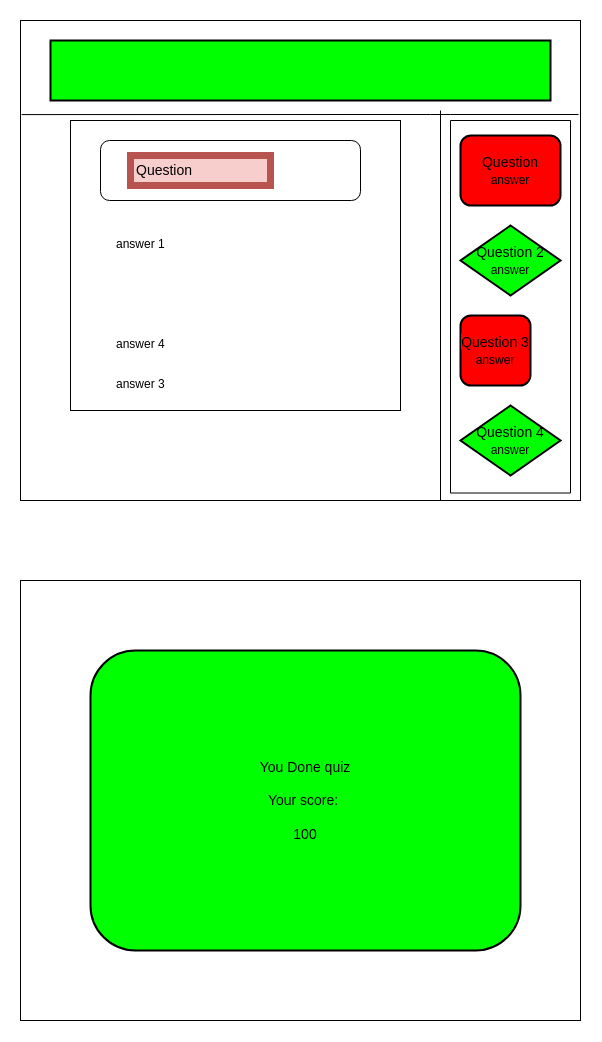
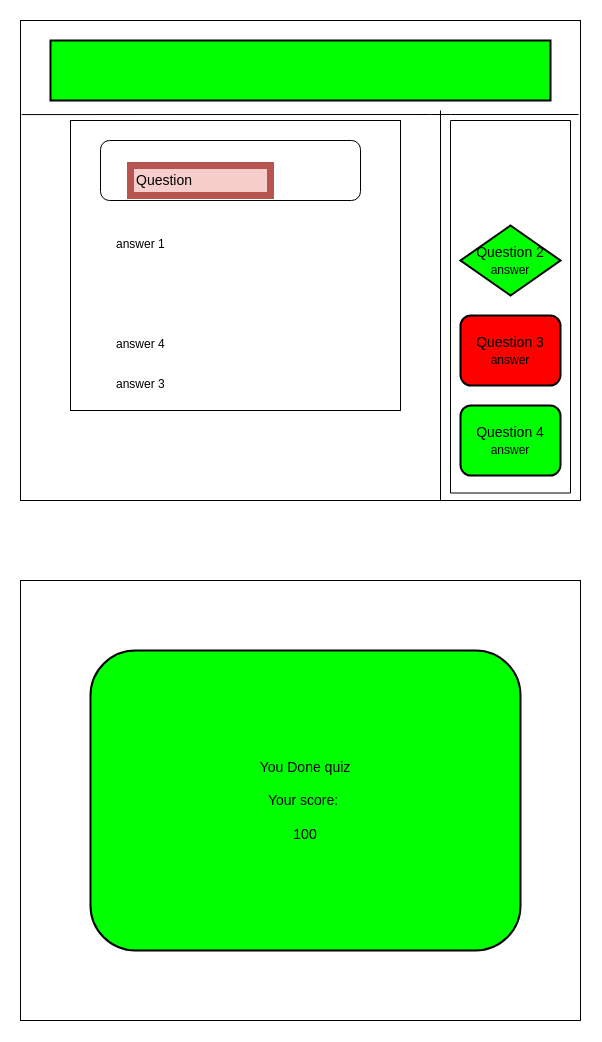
  <mxCell id="0" />
  <mxCell id="1" parent="0" />
  <mxCell id="2" value="" style="rounded=0;whiteSpace=wrap;html=1;" vertex="1" parent="1"><mxGeometry x="20" y="20" width="560" height="480" as="geometry" /></mxCell>
  <mxCell id="3" value="" style="rounded=0;whiteSpace=wrap;html=1;" vertex="1" parent="1"><mxGeometry x="70" y="120" width="330" height="290" as="geometry" /></mxCell>
  <mxCell id="4" value="" style="rounded=1;whiteSpace=wrap;html=1;" vertex="1" parent="1"><mxGeometry x="100" y="140" width="260" height="60" as="geometry" /></mxCell>
  <mxCell id="5" value="answer 1" style="text;strokeColor=none;fillColor=none;spacingLeft=4;spacingRight=4;overflow=hidden;rotatable=0;points=[[0,0.5],[1,0.5]];portConstraint=eastwest;fontSize=12;" vertex="1" parent="1"><mxGeometry x="110" y="230" width="140" height="30" as="geometry" /></mxCell>
  <mxCell id="6" value="answer 3" style="text;strokeColor=none;fillColor=none;spacingLeft=4;spacingRight=4;overflow=hidden;rotatable=0;points=[[0,0.5],[1,0.5]];portConstraint=eastwest;fontSize=12;" vertex="1" parent="1"><mxGeometry x="110" y="370" width="140" height="30" as="geometry" /></mxCell>
  <mxCell id="7" value="answer 4&#10;" style="text;strokeColor=none;fillColor=none;spacingLeft=4;spacingRight=4;overflow=hidden;rotatable=0;points=[[0,0.5],[1,0.5]];portConstraint=eastwest;fontSize=12;" vertex="1" parent="1"><mxGeometry x="110" y="330" width="140" height="30" as="geometry" /></mxCell>
- <mxCell id="8" value="Question&#10;" style="text;strokeColor=#b85450;fillColor=#f8cecc;spacingLeft=4;spacingRight=4;overflow=hidden;rotatable=0;points=[[0,0.5],[1,0.5]];portConstraint=eastwest;fontSize=14;strokeWidth=7;" vertex="1" parent="1"><mxGeometry x="130" y="155" width="140" height="30" as="geometry" /></mxCell>
+ <mxCell id="8" value="Question&#10;" style="text;strokeColor=#b85450;fillColor=#f8cecc;spacingLeft=4;spacingRight=4;overflow=hidden;rotatable=0;points=[[0,0.5],[1,0.5]];portConstraint=eastwest;fontSize=14;strokeWidth=7;" vertex="1" parent="1"><mxGeometry x="130" y="165" width="140" height="30" as="geometry" /></mxCell>
  <mxCell id="9" value="" style="verticalLabelPosition=bottom;verticalAlign=top;html=1;shape=mxgraph.basic.rect;fillColor2=none;strokeWidth=1;size=20;indent=5;fontSize=14;" vertex="1" parent="1"><mxGeometry x="450" y="120" width="120" height="372.5" as="geometry" /></mxCell>
- <mxCell id="10" value="Question&lt;div style=&quot;padding: 0px ; margin: 0px&quot;&gt;&lt;span style=&quot;font-size: 12px ; text-align: left&quot;&gt;answer&lt;/span&gt;&lt;br style=&quot;padding: 0px ; margin: 0px ; text-align: left&quot;&gt;&lt;/div&gt;" style="rounded=1;whiteSpace=wrap;html=1;fontSize=14;strokeWidth=2;fillColor=#FF0000;" vertex="1" parent="1"><mxGeometry x="460" y="135" width="100" height="70" as="geometry" /></mxCell>
  <mxCell id="11" value="Question 2&lt;div style=&quot;padding: 0px ; margin: 0px&quot;&gt;&lt;span style=&quot;font-size: 12px ; text-align: left&quot;&gt;answer&lt;/span&gt;&lt;br style=&quot;padding: 0px ; margin: 0px ; text-align: left&quot;&gt;&lt;/div&gt;" style="rhombus;whiteSpace=wrap;html=1;fontSize=14;strokeWidth=2;fillColor=#00FF00;" vertex="1" parent="1"><mxGeometry x="460" y="225" width="100" height="70" as="geometry" /></mxCell>
- <mxCell id="12" value="&lt;span style=&quot;background-color: rgb(255 , 0 , 0)&quot;&gt;Question 3&lt;/span&gt;&lt;div style=&quot;padding: 0px ; margin: 0px&quot;&gt;&lt;span style=&quot;font-size: 12px ; text-align: left ; background-color: rgb(255 , 0 , 0)&quot;&gt;answer&lt;/span&gt;&lt;br style=&quot;padding: 0px ; margin: 0px ; text-align: left&quot;&gt;&lt;/div&gt;" style="rounded=1;whiteSpace=wrap;html=1;fontSize=14;strokeWidth=2;fillColor=#FF0000;" vertex="1" parent="1"><mxGeometry x="460" y="315" width="70" height="70" as="geometry" /></mxCell>
- <mxCell id="13" value="Question 4&lt;div style=&quot;padding: 0px ; margin: 0px&quot;&gt;&lt;span style=&quot;font-size: 12px ; text-align: left&quot;&gt;answer&lt;/span&gt;&lt;br style=&quot;padding: 0px ; margin: 0px ; text-align: left&quot;&gt;&lt;/div&gt;" style="rhombus;whiteSpace=wrap;html=1;fontSize=14;strokeWidth=2;fillColor=#00FF00;" vertex="1" parent="1"><mxGeometry x="460" y="405" width="100" height="70" as="geometry" /></mxCell>
+ <mxCell id="12" value="&lt;span style=&quot;background-color: rgb(255 , 0 , 0)&quot;&gt;Question 3&lt;/span&gt;&lt;div style=&quot;padding: 0px ; margin: 0px&quot;&gt;&lt;span style=&quot;font-size: 12px ; text-align: left ; background-color: rgb(255 , 0 , 0)&quot;&gt;answer&lt;/span&gt;&lt;br style=&quot;padding: 0px ; margin: 0px ; text-align: left&quot;&gt;&lt;/div&gt;" style="rounded=1;whiteSpace=wrap;html=1;fontSize=14;strokeWidth=2;fillColor=#FF0000;" vertex="1" parent="1"><mxGeometry x="460" y="315" width="100" height="70" as="geometry" /></mxCell>
+ <mxCell id="13" value="Question 4&lt;div style=&quot;padding: 0px ; margin: 0px&quot;&gt;&lt;span style=&quot;font-size: 12px ; text-align: left&quot;&gt;answer&lt;/span&gt;&lt;br style=&quot;padding: 0px ; margin: 0px ; text-align: left&quot;&gt;&lt;/div&gt;" style="rounded=1;whiteSpace=wrap;html=1;fontSize=14;strokeWidth=2;fillColor=#00FF00;" vertex="1" parent="1"><mxGeometry x="460" y="405" width="100" height="70" as="geometry" /></mxCell>
  <mxCell id="14" value="" style="rounded=0;whiteSpace=wrap;html=1;" vertex="1" parent="1"><mxGeometry x="20" y="580" width="560" height="440" as="geometry" /></mxCell>
  <mxCell id="15" value="You Done quiz&lt;br&gt;&lt;br&gt;Your score:&amp;nbsp;&lt;br&gt;&lt;br&gt;100" style="rounded=1;whiteSpace=wrap;html=1;fontSize=14;strokeWidth=2;fillColor=#00FF00;" vertex="1" parent="1"><mxGeometry x="90" y="650" width="430" height="300" as="geometry" /></mxCell>
  <mxCell id="16" value="" style="rounded=0;whiteSpace=wrap;html=1;fontSize=14;strokeWidth=2;fillColor=#00FF00;" vertex="1" parent="1"><mxGeometry x="50" y="40" width="500" height="60" as="geometry" /></mxCell>
  <mxCell id="17" value="" style="endArrow=none;html=1;fontSize=14;exitX=0.002;exitY=0.196;exitDx=0;exitDy=0;exitPerimeter=0;" edge="1" parent="1" source="2"><mxGeometry width="50" height="50" relative="1" as="geometry"><mxPoint x="530" y="290" as="sourcePoint" /><mxPoint x="578" y="114" as="targetPoint" /><Array as="points"><mxPoint x="440" y="114" /></Array></mxGeometry></mxCell>
  <mxCell id="18" value="" style="endArrow=none;html=1;fontSize=14;exitX=0.75;exitY=1;exitDx=0;exitDy=0;" edge="1" parent="1" source="2"><mxGeometry width="50" height="50" relative="1" as="geometry"><mxPoint x="390" y="480" as="sourcePoint" /><mxPoint x="440" y="110" as="targetPoint" /></mxGeometry></mxCell>
